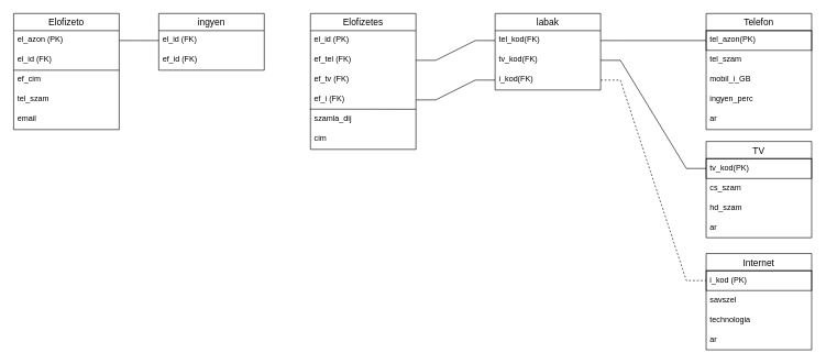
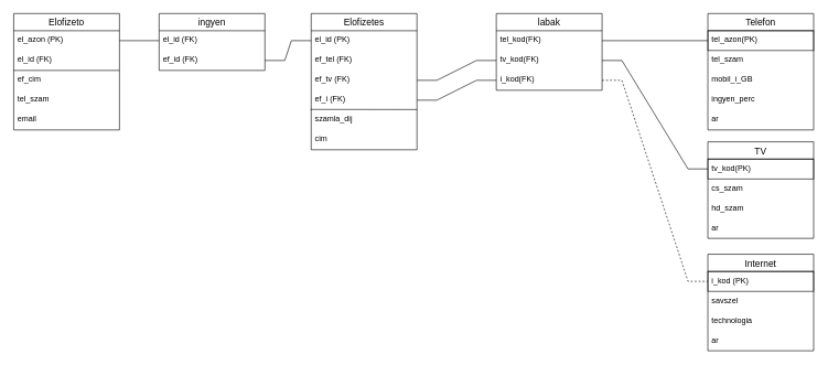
  <mxCell id="0" />
  <mxCell id="1" parent="0" />
  <mxCell id="2" value="Elofizetes" style="swimlane;fontStyle=0;childLayout=stackLayout;horizontal=1;startSize=26;horizontalStack=0;resizeParent=1;resizeParentMax=0;resizeLast=0;collapsible=1;marginBottom=0;align=center;fontSize=14;" parent="1" vertex="1"><mxGeometry x="470" y="20" width="160" height="206" as="geometry" /></mxCell>
  <mxCell id="3" value="el_id (PK)" style="text;strokeColor=none;fillColor=none;spacingLeft=4;spacingRight=4;overflow=hidden;rotatable=0;points=[[0,0.5],[1,0.5]];portConstraint=eastwest;fontSize=12;" parent="2" vertex="1"><mxGeometry y="26" width="160" height="30" as="geometry" /></mxCell>
  <mxCell id="4" value="ef_tel (FK)" style="text;strokeColor=none;fillColor=none;spacingLeft=4;spacingRight=4;overflow=hidden;rotatable=0;points=[[0,0.5],[1,0.5]];portConstraint=eastwest;fontSize=12;" parent="2" vertex="1"><mxGeometry y="56" width="160" height="30" as="geometry" /></mxCell>
  <mxCell id="5" value="ef_tv (FK)" style="text;strokeColor=none;fillColor=none;spacingLeft=4;spacingRight=4;overflow=hidden;rotatable=0;points=[[0,0.5],[1,0.5]];portConstraint=eastwest;fontSize=12;" parent="2" vertex="1"><mxGeometry y="86" width="160" height="30" as="geometry" /></mxCell>
  <mxCell id="6" value="ef_i (FK)" style="text;strokeColor=none;fillColor=none;spacingLeft=4;spacingRight=4;overflow=hidden;rotatable=0;points=[[0,0.5],[1,0.5]];portConstraint=eastwest;fontSize=12;" parent="2" vertex="1"><mxGeometry y="116" width="160" height="30" as="geometry" /></mxCell>
  <mxCell id="7" value="" style="endArrow=none;html=1;rounded=0;exitX=-0.006;exitY=-0.033;exitDx=0;exitDy=0;exitPerimeter=0;entryX=1.001;entryY=-0.027;entryDx=0;entryDy=0;entryPerimeter=0;" parent="2" source="8" target="8" edge="1"><mxGeometry relative="1" as="geometry"><mxPoint x="20" y="146" as="sourcePoint" /><mxPoint x="140" y="146" as="targetPoint" /></mxGeometry></mxCell>
  <mxCell id="8" value="szamla_dij" style="text;strokeColor=none;fillColor=none;spacingLeft=4;spacingRight=4;overflow=hidden;rotatable=0;points=[[0,0.5],[1,0.5]];portConstraint=eastwest;fontSize=12;" parent="2" vertex="1"><mxGeometry y="146" width="160" height="30" as="geometry" /></mxCell>
  <mxCell id="9" value="" style="endArrow=none;html=1;rounded=0;startArrow=none;" parent="2" source="10" edge="1"><mxGeometry relative="1" as="geometry"><mxPoint y="176" as="sourcePoint" /><mxPoint x="160" y="176" as="targetPoint" /></mxGeometry></mxCell>
  <mxCell id="10" value="cim" style="text;strokeColor=none;fillColor=none;spacingLeft=4;spacingRight=4;overflow=hidden;rotatable=0;points=[[0,0.5],[1,0.5]];portConstraint=eastwest;fontSize=12;" parent="2" vertex="1"><mxGeometry y="176" width="160" height="30" as="geometry" /></mxCell>
  <mxCell id="11" value="Internet" style="swimlane;fontStyle=0;childLayout=stackLayout;horizontal=1;startSize=26;horizontalStack=0;resizeParent=1;resizeParentMax=0;resizeLast=0;collapsible=1;marginBottom=0;align=center;fontSize=14;" parent="1" vertex="1"><mxGeometry x="1070" y="384" width="160" height="146" as="geometry" /></mxCell>
  <mxCell id="12" value="i_kod (PK)" style="text;strokeColor=default;fillColor=none;spacingLeft=4;spacingRight=4;overflow=hidden;rotatable=0;points=[[0,0.5],[1,0.5]];portConstraint=eastwest;fontSize=12;" parent="11" vertex="1"><mxGeometry y="26" width="160" height="30" as="geometry" /></mxCell>
  <mxCell id="13" value="savszel" style="text;strokeColor=none;fillColor=none;spacingLeft=4;spacingRight=4;overflow=hidden;rotatable=0;points=[[0,0.5],[1,0.5]];portConstraint=eastwest;fontSize=12;" parent="11" vertex="1"><mxGeometry y="56" width="160" height="30" as="geometry" /></mxCell>
  <mxCell id="14" value="technologia" style="text;strokeColor=none;fillColor=none;spacingLeft=4;spacingRight=4;overflow=hidden;rotatable=0;points=[[0,0.5],[1,0.5]];portConstraint=eastwest;fontSize=12;" parent="11" vertex="1"><mxGeometry y="86" width="160" height="30" as="geometry" /></mxCell>
  <mxCell id="15" value="ar" style="text;strokeColor=none;fillColor=none;spacingLeft=4;spacingRight=4;overflow=hidden;rotatable=0;points=[[0,0.5],[1,0.5]];portConstraint=eastwest;fontSize=12;" parent="11" vertex="1"><mxGeometry y="116" width="160" height="30" as="geometry" /></mxCell>
  <mxCell id="16" value="TV" style="swimlane;fontStyle=0;childLayout=stackLayout;horizontal=1;startSize=26;horizontalStack=0;resizeParent=1;resizeParentMax=0;resizeLast=0;collapsible=1;marginBottom=0;align=center;fontSize=14;" parent="1" vertex="1"><mxGeometry x="1070" y="214" width="160" height="146" as="geometry" /></mxCell>
  <mxCell id="17" value="tv_kod(PK)" style="text;strokeColor=default;fillColor=none;spacingLeft=4;spacingRight=4;overflow=hidden;rotatable=0;points=[[0,0.5],[1,0.5]];portConstraint=eastwest;fontSize=12;" parent="16" vertex="1"><mxGeometry y="26" width="160" height="30" as="geometry" /></mxCell>
  <mxCell id="18" value="cs_szam" style="text;strokeColor=none;fillColor=none;spacingLeft=4;spacingRight=4;overflow=hidden;rotatable=0;points=[[0,0.5],[1,0.5]];portConstraint=eastwest;fontSize=12;" parent="16" vertex="1"><mxGeometry y="56" width="160" height="30" as="geometry" /></mxCell>
  <mxCell id="19" value="hd_szam" style="text;strokeColor=none;fillColor=none;spacingLeft=4;spacingRight=4;overflow=hidden;rotatable=0;points=[[0,0.5],[1,0.5]];portConstraint=eastwest;fontSize=12;" parent="16" vertex="1"><mxGeometry y="86" width="160" height="30" as="geometry" /></mxCell>
  <mxCell id="20" value="ar" style="text;strokeColor=none;fillColor=none;spacingLeft=4;spacingRight=4;overflow=hidden;rotatable=0;points=[[0,0.5],[1,0.5]];portConstraint=eastwest;fontSize=12;" parent="16" vertex="1"><mxGeometry y="116" width="160" height="30" as="geometry" /></mxCell>
  <mxCell id="21" value="Telefon" style="swimlane;fontStyle=0;childLayout=stackLayout;horizontal=1;startSize=26;horizontalStack=0;resizeParent=1;resizeParentMax=0;resizeLast=0;collapsible=1;marginBottom=0;align=center;fontSize=14;" parent="1" vertex="1"><mxGeometry x="1070" y="20" width="160" height="176" as="geometry" /></mxCell>
  <mxCell id="22" value="tel_azon(PK)" style="text;strokeColor=default;fillColor=none;spacingLeft=4;spacingRight=4;overflow=hidden;rotatable=0;points=[[0,0.5],[1,0.5]];portConstraint=eastwest;fontSize=12;" parent="21" vertex="1"><mxGeometry y="26" width="160" height="30" as="geometry" /></mxCell>
  <mxCell id="23" value="tel_szam" style="text;strokeColor=none;fillColor=none;spacingLeft=4;spacingRight=4;overflow=hidden;rotatable=0;points=[[0,0.5],[1,0.5]];portConstraint=eastwest;fontSize=12;" parent="21" vertex="1"><mxGeometry y="56" width="160" height="30" as="geometry" /></mxCell>
  <mxCell id="24" value="mobil_i_GB" style="text;strokeColor=none;fillColor=none;spacingLeft=4;spacingRight=4;overflow=hidden;rotatable=0;points=[[0,0.5],[1,0.5]];portConstraint=eastwest;fontSize=12;" parent="21" vertex="1"><mxGeometry y="86" width="160" height="30" as="geometry" /></mxCell>
  <mxCell id="25" value="ingyen_perc" style="text;strokeColor=none;fillColor=none;spacingLeft=4;spacingRight=4;overflow=hidden;rotatable=0;points=[[0,0.5],[1,0.5]];portConstraint=eastwest;fontSize=12;" parent="21" vertex="1"><mxGeometry y="116" width="160" height="30" as="geometry" /></mxCell>
  <mxCell id="26" value="ar" style="text;strokeColor=none;fillColor=none;spacingLeft=4;spacingRight=4;overflow=hidden;rotatable=0;points=[[0,0.5],[1,0.5]];portConstraint=eastwest;fontSize=12;" parent="21" vertex="1"><mxGeometry y="146" width="160" height="30" as="geometry" /></mxCell>
  <mxCell id="27" value="Elofizeto" style="swimlane;fontStyle=0;childLayout=stackLayout;horizontal=1;startSize=26;horizontalStack=0;resizeParent=1;resizeParentMax=0;resizeLast=0;collapsible=1;marginBottom=0;align=center;fontSize=14;" parent="1" vertex="1"><mxGeometry x="20" y="20" width="160" height="176" as="geometry" /></mxCell>
  <mxCell id="28" value="el_azon (PK)" style="text;strokeColor=none;fillColor=none;spacingLeft=4;spacingRight=4;overflow=hidden;rotatable=0;points=[[0,0.5],[1,0.5]];portConstraint=eastwest;fontSize=12;" parent="27" vertex="1"><mxGeometry y="26" width="160" height="30" as="geometry" /></mxCell>
  <mxCell id="29" value="el_id (FK)" style="text;strokeColor=none;fillColor=none;spacingLeft=4;spacingRight=4;overflow=hidden;rotatable=0;points=[[0,0.5],[1,0.5]];portConstraint=eastwest;fontSize=12;strokeWidth=1;" parent="27" vertex="1"><mxGeometry y="56" width="160" height="30" as="geometry" /></mxCell>
  <mxCell id="30" value="" style="endArrow=none;html=1;rounded=0;" parent="27" edge="1"><mxGeometry relative="1" as="geometry"><mxPoint y="86" as="sourcePoint" /><mxPoint x="160" y="86" as="targetPoint" /></mxGeometry></mxCell>
  <mxCell id="31" value="ef_cim" style="text;strokeColor=none;fillColor=none;spacingLeft=4;spacingRight=4;overflow=hidden;rotatable=0;points=[[0,0.5],[1,0.5]];portConstraint=eastwest;fontSize=12;" parent="27" vertex="1"><mxGeometry y="86" width="160" height="30" as="geometry" /></mxCell>
  <mxCell id="32" value="tel_szam" style="text;strokeColor=none;fillColor=none;spacingLeft=4;spacingRight=4;overflow=hidden;rotatable=0;points=[[0,0.5],[1,0.5]];portConstraint=eastwest;fontSize=12;" parent="27" vertex="1"><mxGeometry y="116" width="160" height="30" as="geometry" /></mxCell>
  <mxCell id="33" value="email" style="text;strokeColor=none;fillColor=none;spacingLeft=4;spacingRight=4;overflow=hidden;rotatable=0;points=[[0,0.5],[1,0.5]];portConstraint=eastwest;fontSize=12;" parent="27" vertex="1"><mxGeometry y="146" width="160" height="30" as="geometry" /></mxCell>
  <mxCell id="34" value="labak" style="swimlane;fontStyle=0;childLayout=stackLayout;horizontal=1;startSize=26;horizontalStack=0;resizeParent=1;resizeParentMax=0;resizeLast=0;collapsible=1;marginBottom=0;align=center;fontSize=14;" parent="1" vertex="1"><mxGeometry x="750" y="20" width="160" height="116" as="geometry" /></mxCell>
  <mxCell id="35" value="tel_kod(FK)" style="text;strokeColor=none;fillColor=none;spacingLeft=4;spacingRight=4;overflow=hidden;rotatable=0;points=[[0,0.5],[1,0.5]];portConstraint=eastwest;fontSize=12;" parent="34" vertex="1"><mxGeometry y="26" width="160" height="30" as="geometry" /></mxCell>
  <mxCell id="36" value="tv_kod(FK)" style="text;strokeColor=none;fillColor=none;spacingLeft=4;spacingRight=4;overflow=hidden;rotatable=0;points=[[0,0.5],[1,0.5]];portConstraint=eastwest;fontSize=12;" parent="34" vertex="1"><mxGeometry y="56" width="160" height="30" as="geometry" /></mxCell>
  <mxCell id="37" value="i_kod(FK)" style="text;strokeColor=none;fillColor=none;spacingLeft=4;spacingRight=4;overflow=hidden;rotatable=0;points=[[0,0.5],[1,0.5]];portConstraint=eastwest;fontSize=12;" parent="34" vertex="1"><mxGeometry y="86" width="160" height="30" as="geometry" /></mxCell>
  <mxCell id="38" value="" style="endArrow=none;html=1;rounded=0;entryX=0;entryY=0.5;entryDx=0;entryDy=0;exitX=1;exitY=0.5;exitDx=0;exitDy=0;edgeStyle=entityRelationEdgeStyle;dashed=1;" parent="1" source="37" target="12" edge="1"><mxGeometry width="50" height="50" relative="1" as="geometry"><mxPoint x="510" y="540" as="sourcePoint" /><mxPoint x="560" y="490" as="targetPoint" /></mxGeometry></mxCell>
  <mxCell id="39" value="" style="endArrow=none;html=1;rounded=0;exitX=0;exitY=0.5;exitDx=0;exitDy=0;entryX=1;entryY=0.5;entryDx=0;entryDy=0;edgeStyle=entityRelationEdgeStyle;" parent="1" source="17" target="36" edge="1"><mxGeometry width="50" height="50" relative="1" as="geometry"><mxPoint x="470" y="560" as="sourcePoint" /><mxPoint x="520" y="510" as="targetPoint" /></mxGeometry></mxCell>
  <mxCell id="40" value="" style="endArrow=none;html=1;rounded=0;exitX=0;exitY=0.5;exitDx=0;exitDy=0;entryX=1;entryY=0.5;entryDx=0;entryDy=0;edgeStyle=entityRelationEdgeStyle;" parent="1" source="22" target="35" edge="1"><mxGeometry width="50" height="50" relative="1" as="geometry"><mxPoint x="480" y="580" as="sourcePoint" /><mxPoint x="530" y="530" as="targetPoint" /></mxGeometry></mxCell>
  <mxCell id="41" style="edgeStyle=entityRelationEdgeStyle;rounded=0;orthogonalLoop=1;jettySize=auto;html=1;exitX=1;exitY=0.5;exitDx=0;exitDy=0;entryX=0;entryY=0.5;entryDx=0;entryDy=0;endArrow=none;endFill=0;" parent="1" source="6" target="37" edge="1"><mxGeometry relative="1" as="geometry" /></mxCell>
- <mxCell id="43" style="edgeStyle=entityRelationEdgeStyle;rounded=0;orthogonalLoop=1;jettySize=auto;html=1;exitX=1;exitY=0.5;exitDx=0;exitDy=0;entryX=0;entryY=0.5;entryDx=0;entryDy=0;endArrow=none;endFill=0;" parent="1" source="4" target="35" edge="1"><mxGeometry relative="1" as="geometry" /></mxCell>
+ <mxCell id="42" style="edgeStyle=entityRelationEdgeStyle;rounded=0;orthogonalLoop=1;jettySize=auto;html=1;exitX=1;exitY=0.5;exitDx=0;exitDy=0;entryX=0;entryY=0.5;entryDx=0;entryDy=0;endArrow=none;endFill=0;" parent="1" source="5" target="36" edge="1"><mxGeometry relative="1" as="geometry" /></mxCell>
  <mxCell id="44" value="ingyen" style="swimlane;fontStyle=0;childLayout=stackLayout;horizontal=1;startSize=26;horizontalStack=0;resizeParent=1;resizeParentMax=0;resizeLast=0;collapsible=1;marginBottom=0;align=center;fontSize=14;" parent="1" vertex="1"><mxGeometry x="240" y="20" width="160" height="86" as="geometry" /></mxCell>
  <mxCell id="45" value="el_id (FK)" style="text;strokeColor=none;fillColor=none;spacingLeft=4;spacingRight=4;overflow=hidden;rotatable=0;points=[[0,0.5],[1,0.5]];portConstraint=eastwest;fontSize=12;" parent="44" vertex="1"><mxGeometry y="26" width="160" height="30" as="geometry" /></mxCell>
  <mxCell id="46" value="ef_id (FK)" style="text;strokeColor=none;fillColor=none;spacingLeft=4;spacingRight=4;overflow=hidden;rotatable=0;points=[[0,0.5],[1,0.5]];portConstraint=eastwest;fontSize=12;" parent="44" vertex="1"><mxGeometry y="56" width="160" height="30" as="geometry" /></mxCell>
+ <mxCell id="47" style="edgeStyle=entityRelationEdgeStyle;rounded=0;orthogonalLoop=1;jettySize=auto;html=1;exitX=1;exitY=0.5;exitDx=0;exitDy=0;entryX=0;entryY=0.5;entryDx=0;entryDy=0;endArrow=none;endFill=0;" parent="1" source="46" target="3" edge="1"><mxGeometry relative="1" as="geometry" /></mxCell>
  <mxCell id="48" style="edgeStyle=entityRelationEdgeStyle;rounded=0;orthogonalLoop=1;jettySize=auto;html=1;exitX=0;exitY=0.5;exitDx=0;exitDy=0;entryX=1;entryY=0.5;entryDx=0;entryDy=0;endArrow=none;endFill=0;" parent="1" source="45" target="28" edge="1"><mxGeometry relative="1" as="geometry" /></mxCell>
